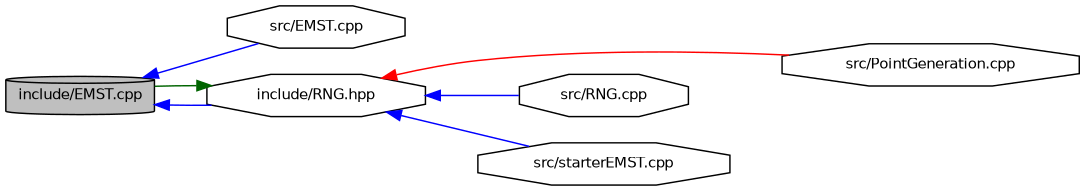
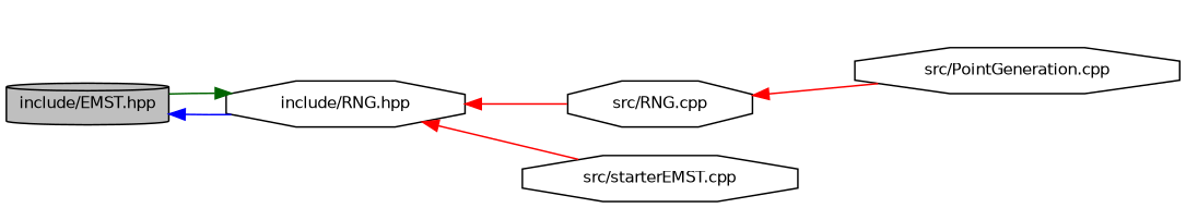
  digraph {
    rankdir=LR
    node [color=black fontname=Helvetica fontsize=10 shape=octagon]
    edge [color=blue dir=back fontname=Helvetica fontsize=10 labelfontname=Helvetica labelfontsize=10 style=solid]
-   n1 [fillcolor=grey75 fontcolor=black height=0.2 label="include/EMST.cpp" shape=cylinder style=filled width=0.4]
-   n2 [height=0.2 label="src/EMST.cpp" width=0.4]
+   n1 [fillcolor=grey75 fontcolor=black height=0.2 label="include/EMST.hpp" shape=cylinder style=filled width=0.4]
    n3 [height=0.2 label="include/RNG.hpp" width=0.4]
    n4 [height=0.2 label="src/PointGeneration.cpp" width=0.4]
    n5 [height=0.2 label="src/RNG.cpp" width=0.4]
    n6 [height=0.2 label="src/starterEMST.cpp" width=0.4]
-   n1 -> n2
    n1 -> n3
    n3 -> n1 [color=darkgreen]
-   n3 -> n4 [color=red]
-   n3 -> n5
-   n3 -> n6
+   n5 -> n4 [color=red]
+   n3 -> n5 [color=red]
+   n3 -> n6 [color=red]
  }
